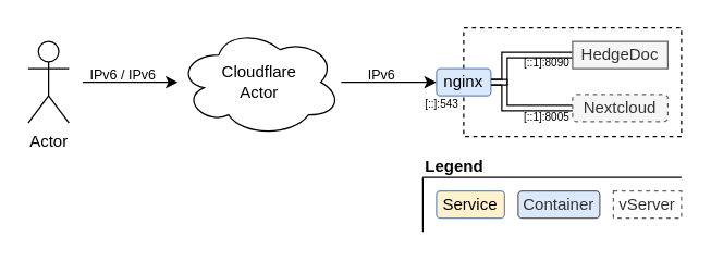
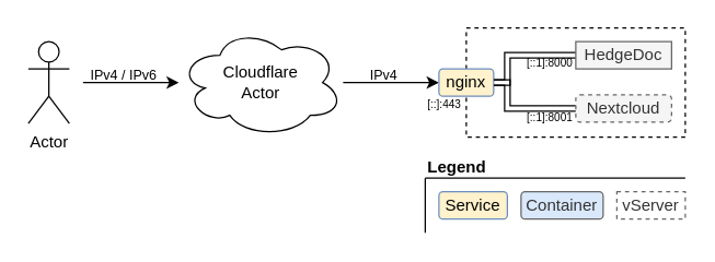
  <mxCell id="0" />
  <mxCell id="1" parent="0" />
  <mxCell id="2" value="Cloudflare&lt;br&gt;Actor" style="ellipse;shape=cloud;whiteSpace=wrap;html=1;" parent="1" vertex="1"><mxGeometry x="130" y="20" width="120" height="80" as="geometry" /></mxCell>
  <mxCell id="3" value="Actor" style="shape=umlActor;verticalLabelPosition=bottom;verticalAlign=top;html=1;outlineConnect=0;" parent="1" vertex="1"><mxGeometry x="20" y="30" width="30" height="60" as="geometry" /></mxCell>
  <mxCell id="4" value="" style="endArrow=classic;html=1;rounded=0;" parent="1" edge="1"><mxGeometry width="50" height="50" relative="1" as="geometry"><mxPoint x="60" y="60" as="sourcePoint" /><mxPoint x="130" y="60" as="targetPoint" /></mxGeometry></mxCell>
  <mxCell id="5" value="" style="rounded=0;whiteSpace=wrap;html=1;fillColor=none;dashed=1;" parent="1" vertex="1"><mxGeometry x="340" y="20" width="160" height="80" as="geometry" /></mxCell>
  <mxCell id="6" value="" style="endArrow=classic;html=1;rounded=0;" parent="1" edge="1"><mxGeometry x="-0.143" y="10" width="50" height="50" relative="1" as="geometry"><mxPoint x="250" y="60" as="sourcePoint" /><mxPoint x="320" y="60" as="targetPoint" /><mxPoint as="offset" /></mxGeometry></mxCell>
- <mxCell id="7" value="&lt;font style=&quot;font-size: 10px&quot;&gt;IPv6&lt;/font&gt;" style="text;html=1;strokeColor=none;fillColor=none;align=center;verticalAlign=middle;whiteSpace=wrap;rounded=0;dashed=1;" parent="1" vertex="1"><mxGeometry x="250" y="49" width="60" height="10" as="geometry" /></mxCell>
- <mxCell id="8" value="&lt;font style=&quot;font-size: 10px&quot;&gt;IPv6 / IPv6&lt;/font&gt;" style="text;html=1;strokeColor=none;fillColor=none;align=center;verticalAlign=middle;whiteSpace=wrap;rounded=0;dashed=1;" parent="1" vertex="1"><mxGeometry x="60" y="49" width="60" height="10" as="geometry" /></mxCell>
+ <mxCell id="7" value="&lt;font style=&quot;font-size: 10px&quot;&gt;IPv4&lt;/font&gt;" style="text;html=1;strokeColor=none;fillColor=none;align=center;verticalAlign=middle;whiteSpace=wrap;rounded=0;dashed=1;" parent="1" vertex="1"><mxGeometry x="250" y="49" width="60" height="10" as="geometry" /></mxCell>
+ <mxCell id="8" value="&lt;font style=&quot;font-size: 10px&quot;&gt;IPv4 / IPv6&lt;/font&gt;" style="text;html=1;strokeColor=none;fillColor=none;align=center;verticalAlign=middle;whiteSpace=wrap;rounded=0;dashed=1;" parent="1" vertex="1"><mxGeometry x="60" y="49" width="60" height="10" as="geometry" /></mxCell>
  <mxCell id="9" style="edgeStyle=orthogonalEdgeStyle;rounded=0;orthogonalLoop=1;jettySize=auto;html=1;exitX=1;exitY=0.5;exitDx=0;exitDy=0;entryX=0;entryY=0.5;entryDx=0;entryDy=0;fontSize=12;shape=link;" parent="1" source="10" target="11" edge="1"><mxGeometry relative="1" as="geometry"><Array as="points"><mxPoint x="370" y="60" /><mxPoint x="370" y="40" /></Array></mxGeometry></mxCell>
- <mxCell id="10" value="&lt;font style=&quot;font-size: 12px&quot;&gt;nginx&lt;/font&gt;" style="rounded=1;whiteSpace=wrap;html=1;fontSize=10;fillColor=#dae8fc;strokeColor=#6c8ebf;" parent="1" vertex="1"><mxGeometry x="320" y="50" width="40" height="20" as="geometry" /></mxCell>
+ <mxCell id="10" value="&lt;font style=&quot;font-size: 12px&quot;&gt;nginx&lt;/font&gt;" style="rounded=1;whiteSpace=wrap;html=1;fontSize=10;fillColor=#fff2cc;strokeColor=#6c8ebf;" parent="1" vertex="1"><mxGeometry x="320" y="50" width="40" height="20" as="geometry" /></mxCell>
  <mxCell id="11" value="&lt;font style=&quot;font-size: 12px&quot;&gt;HedgeDoc&lt;/font&gt;" style="whiteSpace=wrap;html=1;fontSize=10;fillColor=#f5f5f5;strokeColor=#666666;fontColor=#333333;rounded=0;" parent="1" vertex="1"><mxGeometry x="420" y="30" width="70" height="20" as="geometry" /></mxCell>
- <mxCell id="12" value="&lt;font style=&quot;font-size: 8px&quot;&gt;[::]:543&lt;/font&gt;" style="text;html=1;strokeColor=none;fillColor=none;align=left;verticalAlign=middle;whiteSpace=wrap;rounded=0;dashed=1;" parent="1" vertex="1"><mxGeometry x="310" y="70" width="30" height="10" as="geometry" /></mxCell>
+ <mxCell id="12" value="&lt;font style=&quot;font-size: 8px&quot;&gt;[::]:443&lt;/font&gt;" style="text;html=1;strokeColor=none;fillColor=none;align=left;verticalAlign=middle;whiteSpace=wrap;rounded=0;dashed=1;" parent="1" vertex="1"><mxGeometry x="310" y="70" width="30" height="10" as="geometry" /></mxCell>
  <mxCell id="13" value="&lt;font style=&quot;font-size: 12px&quot;&gt;Service&lt;/font&gt;" style="rounded=1;whiteSpace=wrap;html=1;fontSize=10;fillColor=#fff2cc;strokeColor=#6c8ebf;" parent="1" vertex="1"><mxGeometry x="320" y="140" width="50" height="20" as="geometry" /></mxCell>
  <mxCell id="14" value="&lt;font style=&quot;font-size: 12px&quot;&gt;Container&lt;/font&gt;" style="rounded=1;whiteSpace=wrap;html=1;fontSize=10;fillColor=#dae8fc;strokeColor=#666666;fontColor=#333333;" parent="1" vertex="1"><mxGeometry x="380" y="140" width="60" height="20" as="geometry" /></mxCell>
  <mxCell id="15" value="&lt;b&gt;&lt;font style=&quot;font-size: 12px&quot;&gt;Legend&lt;/font&gt;&lt;/b&gt;" style="text;html=1;strokeColor=none;fillColor=none;align=left;verticalAlign=middle;whiteSpace=wrap;rounded=0;fontSize=8;" parent="1" vertex="1"><mxGeometry x="310" y="114" width="80" height="15" as="geometry" /></mxCell>
- <mxCell id="16" value="&lt;font style=&quot;font-size: 8px&quot;&gt;[::1]:8090&lt;/font&gt;" style="text;html=1;strokeColor=none;fillColor=none;align=right;verticalAlign=middle;whiteSpace=wrap;rounded=0;dashed=1;" parent="1" vertex="1"><mxGeometry x="390" y="40" width="30" height="10" as="geometry" /></mxCell>
- <mxCell id="17" value="&lt;font style=&quot;font-size: 8px&quot;&gt;[::1]:8005&lt;/font&gt;" style="text;html=1;strokeColor=none;fillColor=none;align=right;verticalAlign=middle;whiteSpace=wrap;rounded=0;dashed=1;" parent="1" vertex="1"><mxGeometry x="390" y="80" width="30" height="10" as="geometry" /></mxCell>
+ <mxCell id="16" value="&lt;font style=&quot;font-size: 8px&quot;&gt;[::1]:8000&lt;/font&gt;" style="text;html=1;strokeColor=none;fillColor=none;align=right;verticalAlign=middle;whiteSpace=wrap;rounded=0;dashed=1;" parent="1" vertex="1"><mxGeometry x="390" y="40" width="30" height="10" as="geometry" /></mxCell>
+ <mxCell id="17" value="&lt;font style=&quot;font-size: 8px&quot;&gt;[::1]:8001&lt;/font&gt;" style="text;html=1;strokeColor=none;fillColor=none;align=right;verticalAlign=middle;whiteSpace=wrap;rounded=0;dashed=1;" parent="1" vertex="1"><mxGeometry x="390" y="80" width="30" height="10" as="geometry" /></mxCell>
  <mxCell id="18" style="edgeStyle=orthogonalEdgeStyle;rounded=0;orthogonalLoop=1;jettySize=auto;html=1;exitX=0;exitY=0.5;exitDx=0;exitDy=0;entryX=1;entryY=0.5;entryDx=0;entryDy=0;fontSize=12;shape=link;" parent="1" source="19" target="10" edge="1"><mxGeometry relative="1" as="geometry"><Array as="points"><mxPoint x="370" y="79" /><mxPoint x="370" y="60" /></Array></mxGeometry></mxCell>
  <mxCell id="19" value="&lt;font style=&quot;font-size: 12px&quot;&gt;Nextcloud&lt;/font&gt;" style="rounded=1;whiteSpace=wrap;html=1;fontSize=10;fillColor=#f5f5f5;strokeColor=#666666;fontColor=#333333;dashed=1;" parent="1" vertex="1"><mxGeometry x="420" y="69" width="70" height="20" as="geometry" /></mxCell>
  <mxCell id="20" value="&lt;font style=&quot;font-size: 12px&quot;&gt;vServer&lt;/font&gt;" style="rounded=0;whiteSpace=wrap;html=1;fontSize=10;fillColor=none;strokeColor=#666666;fontColor=#333333;dashed=1;" parent="1" vertex="1"><mxGeometry x="450" y="140" width="50" height="20" as="geometry" /></mxCell>
  <mxCell id="21" value="" style="endArrow=none;html=1;rounded=0;fontSize=12;" parent="1" edge="1"><mxGeometry width="50" height="50" relative="1" as="geometry"><mxPoint x="310" y="130" as="sourcePoint" /><mxPoint x="500" y="130" as="targetPoint" /></mxGeometry></mxCell>
  <mxCell id="22" value="" style="endArrow=none;html=1;rounded=0;fontSize=12;" parent="1" edge="1"><mxGeometry width="50" height="50" relative="1" as="geometry"><mxPoint x="310" y="130" as="sourcePoint" /><mxPoint x="310" y="170" as="targetPoint" /></mxGeometry></mxCell>
